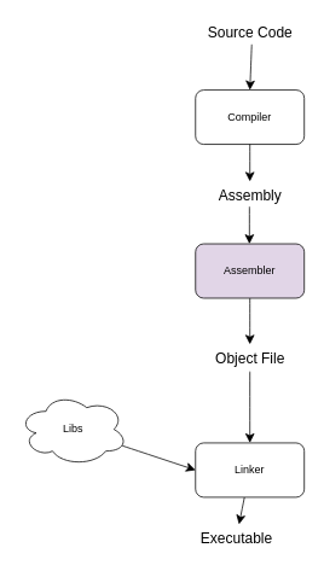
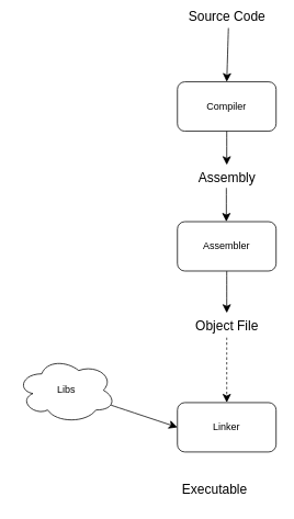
  <mxCell id="0" />
  <mxCell id="1" parent="0" />
  <mxCell id="2" value="Compiler" style="rounded=1;whiteSpace=wrap;html=1;" vertex="1" parent="1"><mxGeometry x="215" y="99" width="120" height="60" as="geometry" /></mxCell>
- <mxCell id="3" value="Source Code" style="text;html=1;align=center;verticalAlign=middle;resizable=0;points=[];autosize=1;strokeColor=none;fillColor=none;fontSize=16;" vertex="1" parent="1"><mxGeometry x="215" y="20" width="120" height="30" as="geometry" /></mxCell>
+ <mxCell id="3" value="Source Code" style="text;html=1;align=center;verticalAlign=middle;resizable=0;points=[];autosize=1;strokeColor=none;fillColor=none;fontSize=16;" vertex="1" parent="1"><mxGeometry x="215" y="5" width="120" height="30" as="geometry" /></mxCell>
  <mxCell id="4" value="Assembly" style="text;html=1;align=center;verticalAlign=middle;resizable=0;points=[];autosize=1;strokeColor=none;fillColor=none;fontSize=16;" vertex="1" parent="1"><mxGeometry x="230" y="200" width="90" height="30" as="geometry" /></mxCell>
  <mxCell id="5" value="" style="edgeStyle=none;curved=1;rounded=0;orthogonalLoop=1;jettySize=auto;html=1;fontSize=12;startSize=8;endSize=8;" edge="1" parent="1" source="6" target="11"><mxGeometry relative="1" as="geometry" /></mxCell>
- <mxCell id="6" value="Assembler" style="rounded=1;whiteSpace=wrap;html=1;fillColor=#e1d5e7;" vertex="1" parent="1"><mxGeometry x="215" y="269" width="120" height="60" as="geometry" /></mxCell>
+ <mxCell id="6" value="Assembler" style="rounded=1;whiteSpace=wrap;html=1;" vertex="1" parent="1"><mxGeometry x="215" y="269" width="120" height="60" as="geometry" /></mxCell>
  <mxCell id="7" value="" style="endArrow=classic;html=1;rounded=0;fontSize=12;startSize=8;endSize=8;curved=1;exitX=0.517;exitY=0.953;exitDx=0;exitDy=0;exitPerimeter=0;" edge="1" parent="1" source="3"><mxGeometry width="50" height="50" relative="1" as="geometry"><mxPoint x="255" y="149" as="sourcePoint" /><mxPoint x="275" y="99" as="targetPoint" /></mxGeometry></mxCell>
  <mxCell id="8" value="" style="endArrow=classic;html=1;rounded=0;fontSize=12;startSize=8;endSize=8;curved=1;exitX=0.5;exitY=1;exitDx=0;exitDy=0;" edge="1" parent="1" source="2" target="4"><mxGeometry width="50" height="50" relative="1" as="geometry"><mxPoint x="255" y="149" as="sourcePoint" /><mxPoint x="305" y="99" as="targetPoint" /></mxGeometry></mxCell>
  <mxCell id="9" value="" style="endArrow=classic;html=1;rounded=0;fontSize=12;startSize=8;endSize=8;curved=1;exitX=0.5;exitY=1;exitDx=0;exitDy=0;" edge="1" parent="1"><mxGeometry width="50" height="50" relative="1" as="geometry"><mxPoint x="274.5" y="228" as="sourcePoint" /><mxPoint x="274.5" y="269" as="targetPoint" /></mxGeometry></mxCell>
- <mxCell id="10" value="" style="edgeStyle=none;curved=1;rounded=0;orthogonalLoop=1;jettySize=auto;html=1;fontSize=12;startSize=8;endSize=8;" edge="1" parent="1" source="11" target="13"><mxGeometry relative="1" as="geometry" /></mxCell>
+ <mxCell id="10" value="" style="edgeStyle=none;curved=1;rounded=0;orthogonalLoop=1;jettySize=auto;html=1;fontSize=12;startSize=8;endSize=8;dashed=1;" edge="1" parent="1" source="11" target="13"><mxGeometry relative="1" as="geometry" /></mxCell>
  <mxCell id="11" value="Object File" style="text;html=1;align=center;verticalAlign=middle;resizable=0;points=[];autosize=1;strokeColor=none;fillColor=none;fontSize=16;" vertex="1" parent="1"><mxGeometry x="225" y="380" width="100" height="30" as="geometry" /></mxCell>
- <mxCell id="12" value="" style="edgeStyle=none;curved=1;rounded=0;orthogonalLoop=1;jettySize=auto;html=1;fontSize=12;startSize=8;endSize=8;" edge="1" parent="1" source="13" target="16"><mxGeometry relative="1" as="geometry" /></mxCell>
  <mxCell id="13" value="Linker" style="rounded=1;whiteSpace=wrap;html=1;" vertex="1" parent="1"><mxGeometry x="215" y="489" width="120" height="60" as="geometry" /></mxCell>
  <mxCell id="14" value="" style="edgeStyle=none;curved=1;rounded=0;orthogonalLoop=1;jettySize=auto;html=1;fontSize=12;startSize=8;endSize=8;entryX=0;entryY=0.5;entryDx=0;entryDy=0;" edge="1" parent="1" source="15" target="13"><mxGeometry relative="1" as="geometry" /></mxCell>
  <mxCell id="15" value="Libs" style="ellipse;shape=cloud;whiteSpace=wrap;html=1;" vertex="1" parent="1"><mxGeometry x="20" y="434" width="120" height="80" as="geometry" /></mxCell>
  <mxCell id="16" value="Executable" style="text;html=1;align=center;verticalAlign=middle;resizable=0;points=[];autosize=1;strokeColor=none;fillColor=none;fontSize=16;" vertex="1" parent="1"><mxGeometry x="210" y="579" width="100" height="30" as="geometry" /></mxCell>
